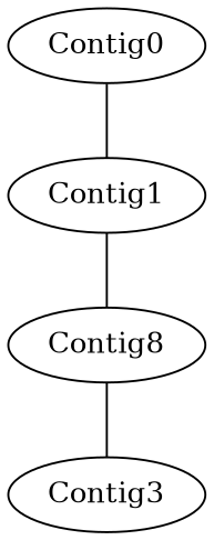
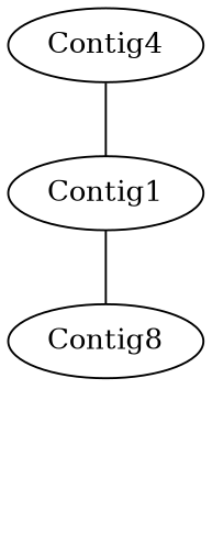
  strict graph {
    n1 [label=Contig8]
-   Contig3
    Contig1
-   Contig4 [label=Contig0]
-   n1 -- Contig3
+   Contig4
    Contig1 -- n1
    Contig4 -- Contig1
  }
